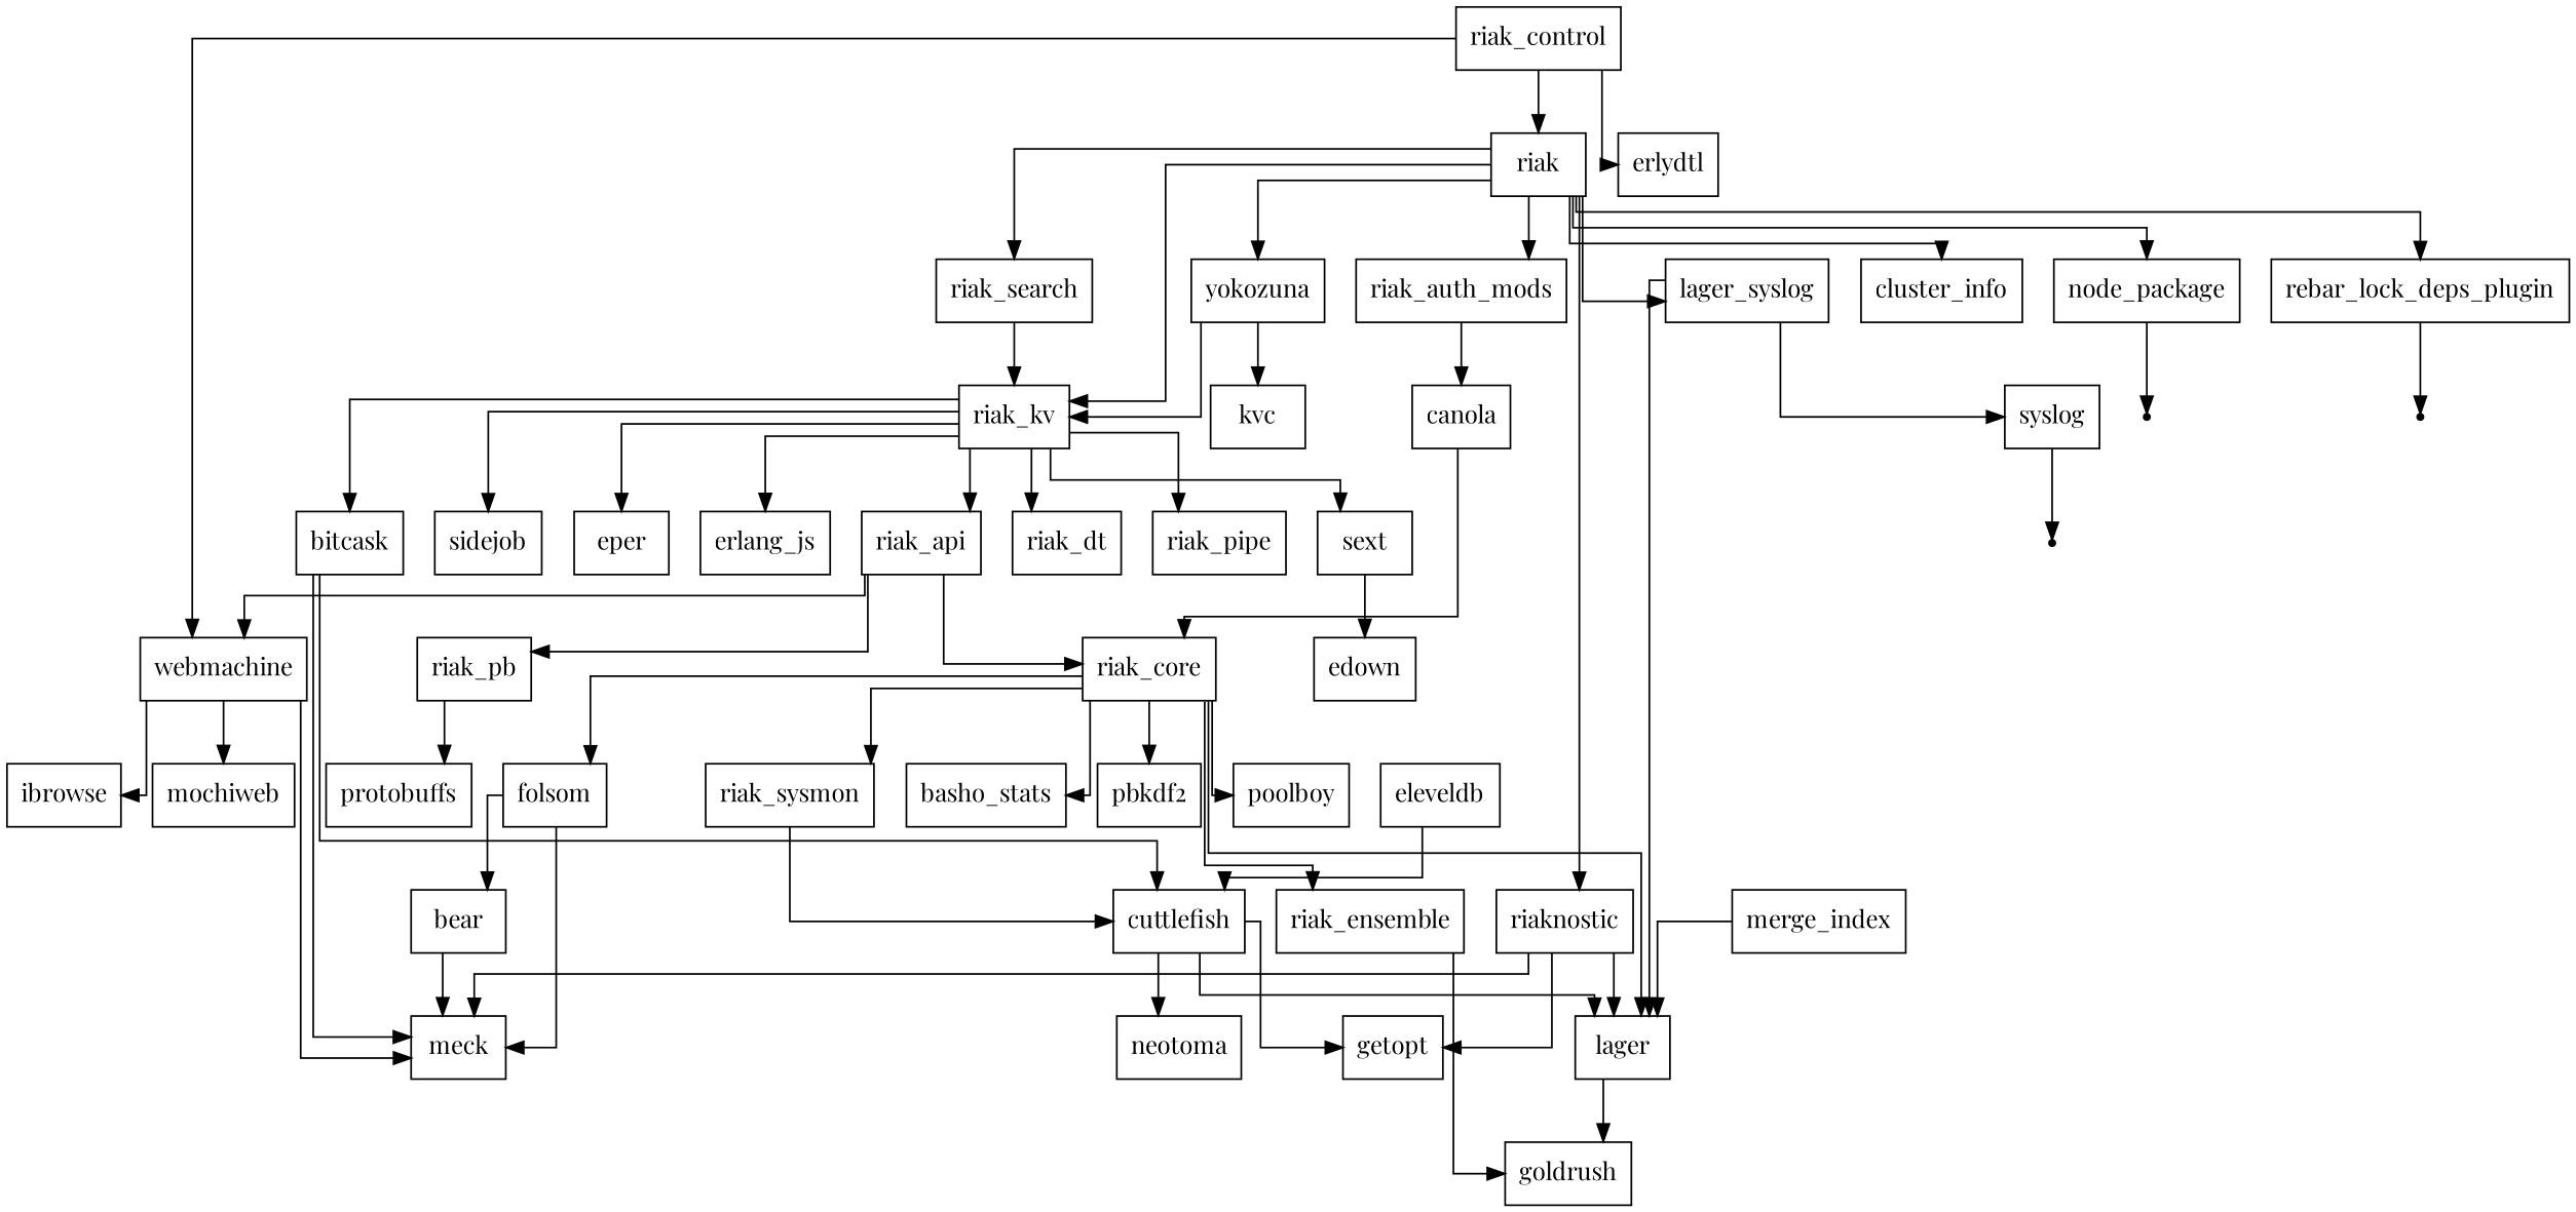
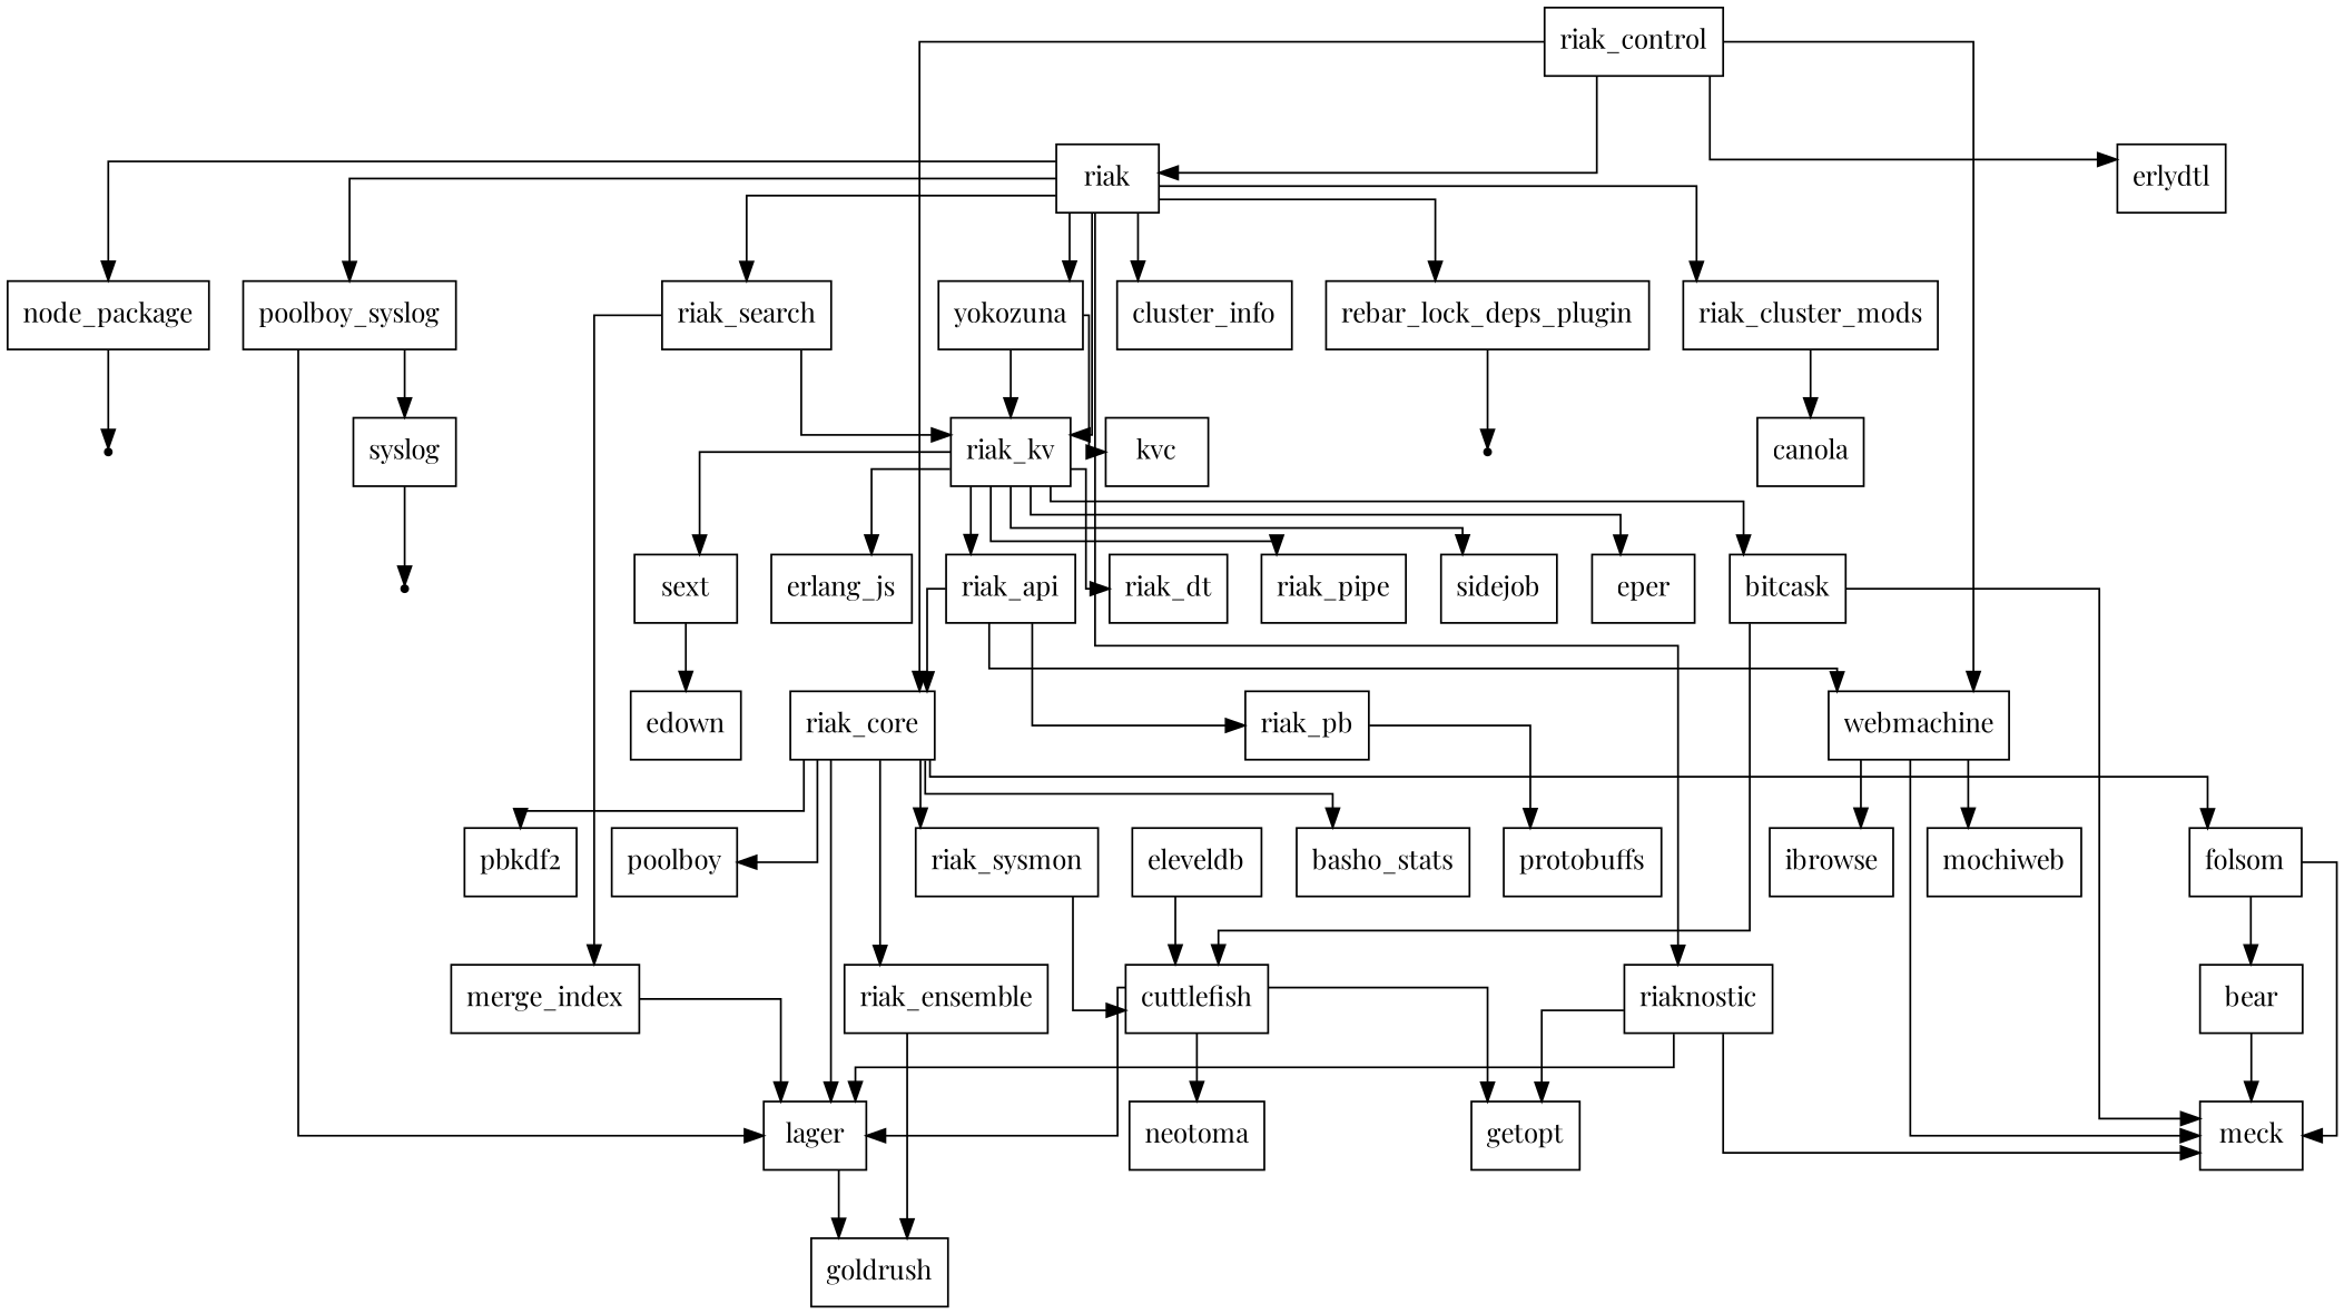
  digraph {
    fontname="Playfair Display"
    rankdir=TB
    remincross=true
    splines=ortho
    node [fontname="Playfair Display" shape=box]
    edge [fontname="Playfair Display"]
    bitcask
    cuttlefish
    meck
    getopt
    lager
    neotoma
    goldrush
    eleveldb
    folsom
    bear
-   lager_syslog
+   lager_syslog [label=poolboy_syslog]
    syslog
    missing_deps_for_syslog [shape=point]
    merge_index
    missing_deps_for_node_package [shape=point]
    node_package
    missing_deps_for_rebar_lock_deps_plugin [shape=point]
    rebar_lock_deps_plugin
    riak
    cluster_info
-   riak_auth_mods
+   riak_auth_mods [label=riak_cluster_mods]
    riak_kv
    riak_search
    riaknostic
    yokozuna
    canola
    riak_control
    riak_core
    webmachine
    erlydtl
    riak_api
    eper
    erlang_js
    riak_dt
    riak_pipe
    sext
    sidejob
    kvc
    basho_stats
    pbkdf2
    poolboy
    riak_ensemble
    riak_sysmon
    ibrowse
    mochiweb
    riak_pb
    edown
    protobuffs
    bitcask -> cuttlefish
    bitcask -> meck
    cuttlefish -> getopt
    cuttlefish -> lager
    cuttlefish -> neotoma
    lager -> goldrush
    eleveldb -> cuttlefish
    folsom -> meck
    folsom -> bear
    bear -> meck
    lager_syslog -> lager
    lager_syslog -> syslog
    syslog -> missing_deps_for_syslog
    merge_index -> lager
    node_package -> missing_deps_for_node_package
    rebar_lock_deps_plugin -> missing_deps_for_rebar_lock_deps_plugin
    riak -> lager_syslog
    riak -> node_package
    riak -> rebar_lock_deps_plugin
    riak -> cluster_info
    riak -> riak_auth_mods
    riak -> riak_kv
    riak -> riak_search
    riak -> riaknostic
    riak -> yokozuna
    riak_auth_mods -> canola
    riak_kv -> bitcask
    riak_kv -> riak_api
    riak_kv -> eper
    riak_kv -> erlang_js
    riak_kv -> riak_dt
    riak_kv -> riak_pipe
    riak_kv -> sext
    riak_kv -> sidejob
+   riak_search -> merge_index
    riak_search -> riak_kv
    riaknostic -> meck
    riaknostic -> getopt
    riaknostic -> lager
    yokozuna -> riak_kv
    yokozuna -> kvc
    riak_control -> riak
-   canola -> riak_core
+   riak_control -> riak_core
    riak_control -> webmachine
    riak_control -> erlydtl
    riak_core -> lager
    riak_core -> folsom
    riak_core -> basho_stats
    riak_core -> pbkdf2
    riak_core -> poolboy
    riak_core -> riak_ensemble
    riak_core -> riak_sysmon
    webmachine -> meck
    webmachine -> ibrowse
    webmachine -> mochiweb
    riak_api -> riak_core
    riak_api -> webmachine
    riak_api -> riak_pb
    sext -> edown
    riak_ensemble -> goldrush
    riak_sysmon -> cuttlefish
    riak_pb -> protobuffs
  }
